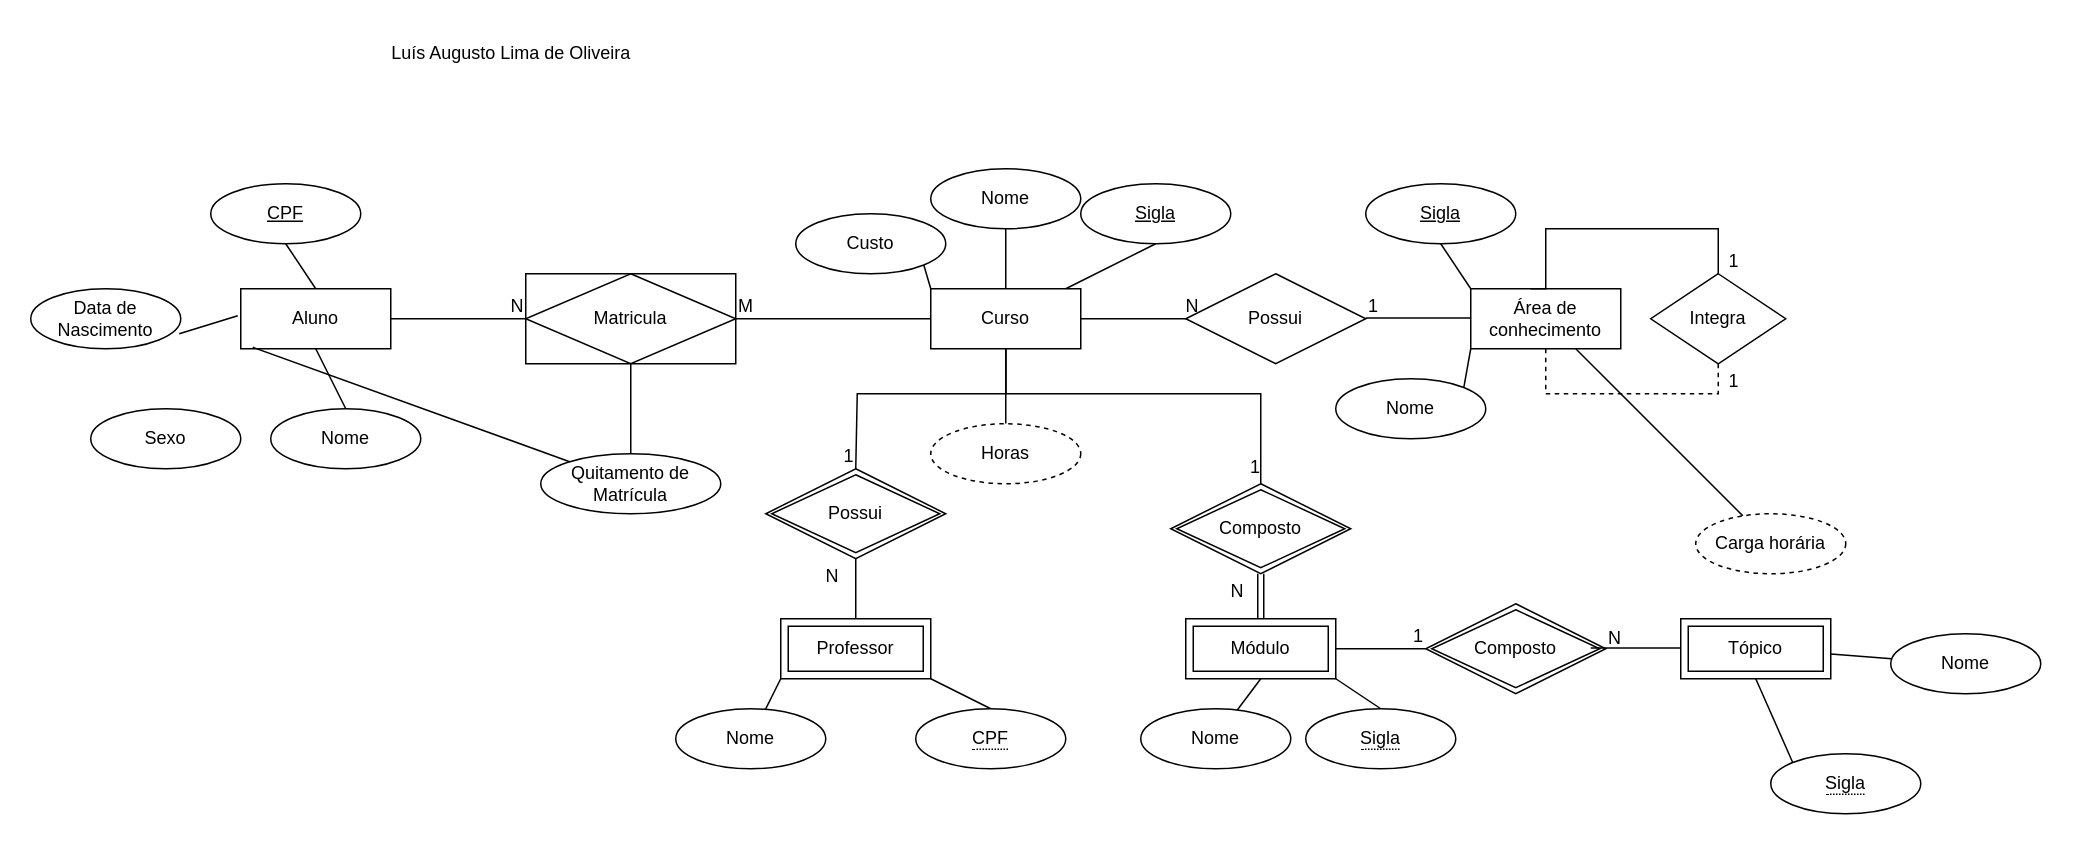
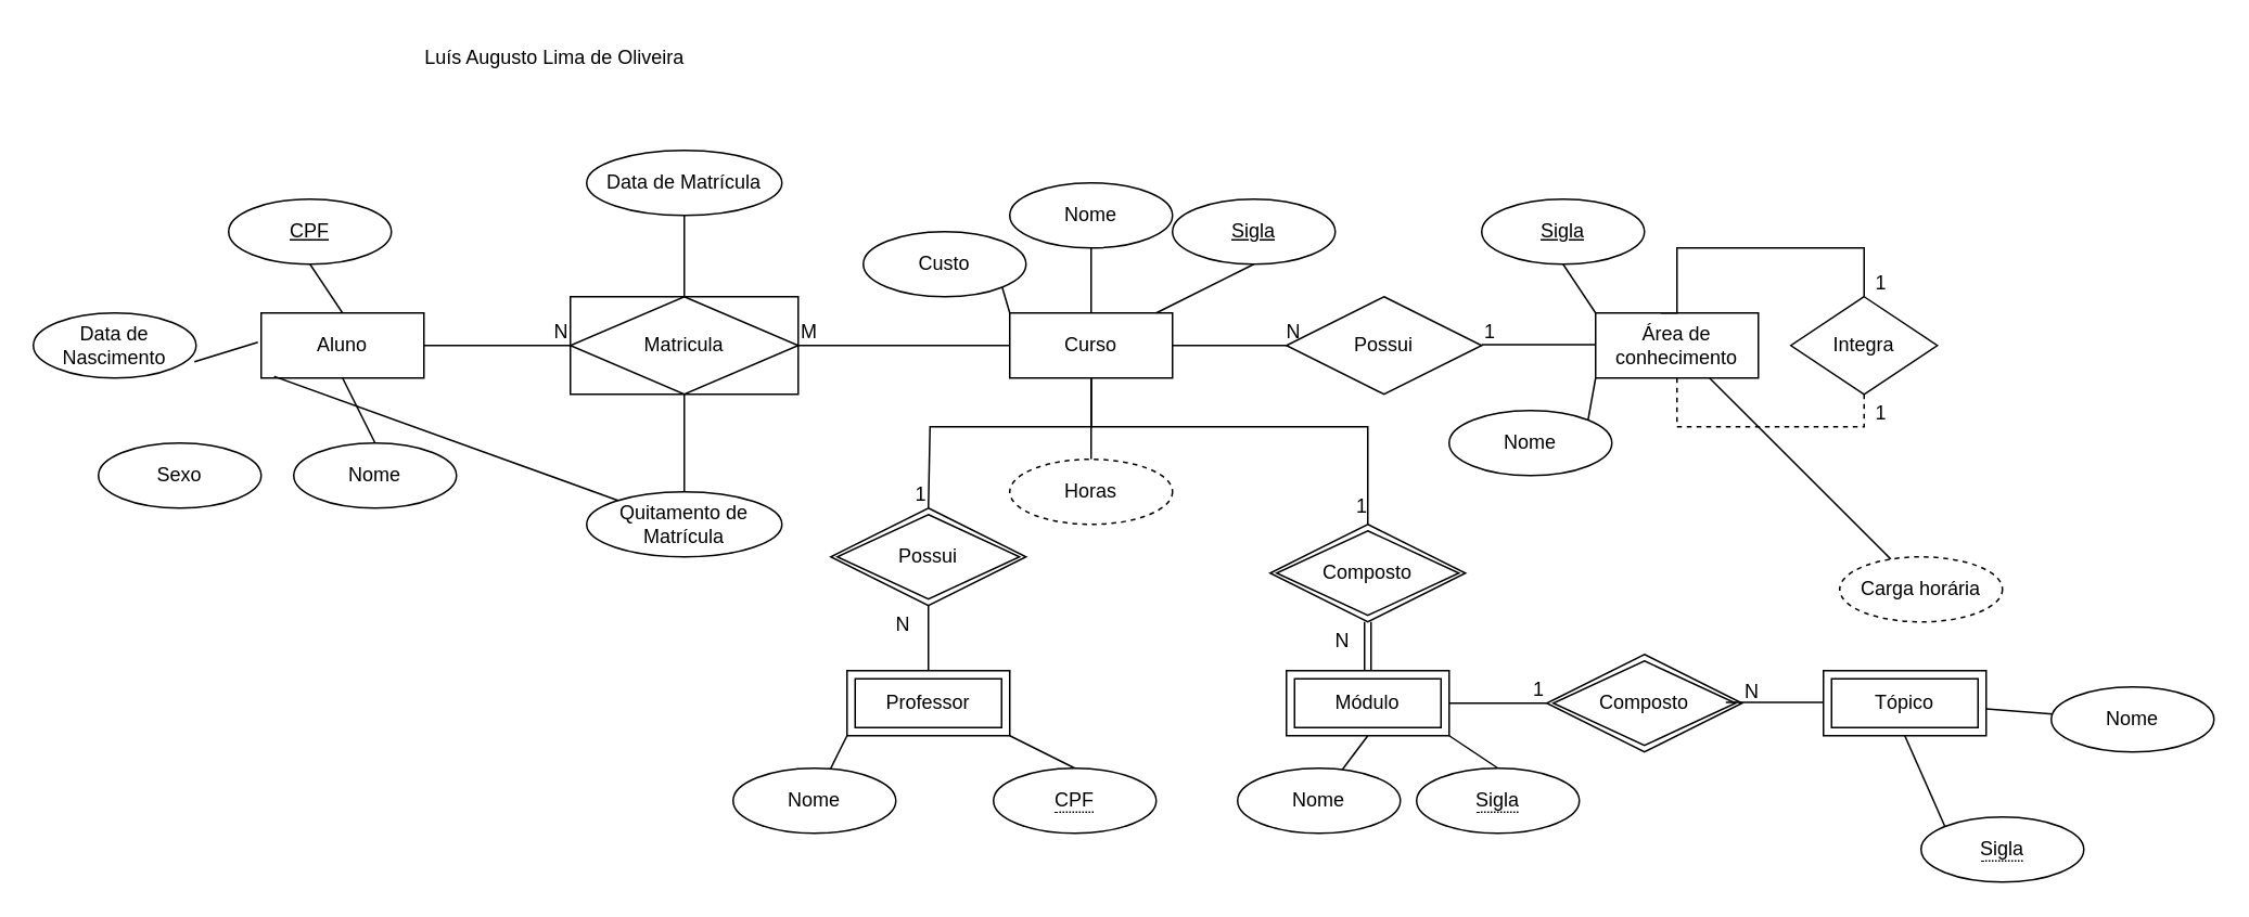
  <mxCell id="0" />
  <mxCell id="1" parent="0" />
  <mxCell id="2" value="Aluno" style="whiteSpace=wrap;html=1;align=center;" vertex="1" parent="1"><mxGeometry x="160" y="192" width="100" height="40" as="geometry" /></mxCell>
  <mxCell id="3" value="Curso" style="whiteSpace=wrap;html=1;align=center;" vertex="1" parent="1"><mxGeometry x="620" y="192" width="100" height="40" as="geometry" /></mxCell>
  <mxCell id="4" value="" style="endArrow=none;html=1;rounded=0;entryX=0;entryY=0.5;entryDx=0;entryDy=0;" edge="1" parent="1" source="2" target="46"><mxGeometry relative="1" as="geometry"><mxPoint x="170" y="147" as="sourcePoint" /><mxPoint x="320" y="207" as="targetPoint" /></mxGeometry></mxCell>
  <mxCell id="5" value="N" style="resizable=0;html=1;whiteSpace=wrap;align=right;verticalAlign=bottom;" connectable="0" vertex="1" parent="4"><mxGeometry x="1" relative="1" as="geometry" /></mxCell>
  <mxCell id="6" value="" style="endArrow=none;html=1;rounded=0;entryX=0;entryY=0.5;entryDx=0;entryDy=0;exitX=1;exitY=0.5;exitDx=0;exitDy=0;" edge="1" parent="1" source="46" target="3"><mxGeometry relative="1" as="geometry"><mxPoint x="520" y="212" as="sourcePoint" /><mxPoint x="460" y="222" as="targetPoint" /></mxGeometry></mxCell>
  <mxCell id="7" value="M" style="resizable=0;html=1;whiteSpace=wrap;align=left;verticalAlign=bottom;" connectable="0" vertex="1" parent="6"><mxGeometry x="-1" relative="1" as="geometry" /></mxCell>
  <mxCell id="8" value="Área de conhecimento" style="whiteSpace=wrap;html=1;align=center;" vertex="1" parent="1"><mxGeometry x="980" y="192" width="100" height="40" as="geometry" /></mxCell>
  <mxCell id="9" value="" style="endArrow=none;html=1;rounded=0;exitX=1;exitY=0.5;exitDx=0;exitDy=0;" edge="1" parent="1" source="3"><mxGeometry relative="1" as="geometry"><mxPoint x="740" y="211.5" as="sourcePoint" /><mxPoint x="800" y="212" as="targetPoint" /></mxGeometry></mxCell>
  <mxCell id="10" value="N" style="resizable=0;html=1;whiteSpace=wrap;align=right;verticalAlign=bottom;" connectable="0" vertex="1" parent="9"><mxGeometry x="1" relative="1" as="geometry" /></mxCell>
  <mxCell id="11" value="Possui" style="shape=rhombus;perimeter=rhombusPerimeter;whiteSpace=wrap;html=1;align=center;" vertex="1" parent="1"><mxGeometry x="790" y="182" width="120" height="60" as="geometry" /></mxCell>
  <mxCell id="12" value="" style="endArrow=none;html=1;rounded=0;exitX=1;exitY=0.5;exitDx=0;exitDy=0;" edge="1" parent="1"><mxGeometry relative="1" as="geometry"><mxPoint x="910" y="211.5" as="sourcePoint" /><mxPoint x="980" y="211.5" as="targetPoint" /></mxGeometry></mxCell>
  <mxCell id="13" value="&lt;div&gt;1&lt;/div&gt;" style="resizable=0;html=1;whiteSpace=wrap;align=left;verticalAlign=bottom;" connectable="0" vertex="1" parent="12"><mxGeometry x="-1" relative="1" as="geometry" /></mxCell>
  <mxCell id="14" value="Integra" style="shape=rhombus;perimeter=rhombusPerimeter;whiteSpace=wrap;html=1;align=center;" vertex="1" parent="1"><mxGeometry x="1100" y="182" width="90" height="60" as="geometry" /></mxCell>
  <mxCell id="15" value="" style="endArrow=none;html=1;rounded=0;exitX=0.5;exitY=1;exitDx=0;exitDy=0;edgeStyle=orthogonalEdgeStyle;entryX=0.5;entryY=1;entryDx=0;entryDy=0;dashed=1;" edge="1" parent="1" source="8" target="14"><mxGeometry relative="1" as="geometry"><mxPoint x="1080" y="262" as="sourcePoint" /><mxPoint x="1150" y="262" as="targetPoint" /><Array as="points"><mxPoint x="1030" y="262" /><mxPoint x="1145" y="262" /></Array></mxGeometry></mxCell>
  <mxCell id="16" value="1" style="resizable=0;html=1;whiteSpace=wrap;align=right;verticalAlign=bottom;" connectable="0" vertex="1" parent="15"><mxGeometry x="1" relative="1" as="geometry"><mxPoint x="15" y="20" as="offset" /></mxGeometry></mxCell>
  <mxCell id="17" value="" style="endArrow=none;html=1;rounded=0;edgeStyle=orthogonalEdgeStyle;" edge="1" parent="1" target="14"><mxGeometry relative="1" as="geometry"><mxPoint x="1020" y="192" as="sourcePoint" /><mxPoint x="1145" y="182" as="targetPoint" /><Array as="points"><mxPoint x="1030" y="192" /><mxPoint x="1030" y="152" /><mxPoint x="1145" y="152" /></Array></mxGeometry></mxCell>
  <mxCell id="18" value="1" style="resizable=0;html=1;whiteSpace=wrap;align=right;verticalAlign=bottom;" connectable="0" vertex="1" parent="17"><mxGeometry x="1" relative="1" as="geometry"><mxPoint x="15" as="offset" /></mxGeometry></mxCell>
  <mxCell id="19" style="rounded=0;orthogonalLoop=1;jettySize=auto;html=1;exitX=0.5;exitY=1;exitDx=0;exitDy=0;entryX=0;entryY=0;entryDx=0;entryDy=0;endArrow=none;endFill=0;" edge="1" parent="1" source="20" target="8"><mxGeometry relative="1" as="geometry" /></mxCell>
  <mxCell id="20" value="Sigla" style="ellipse;whiteSpace=wrap;html=1;align=center;fontStyle=4;" vertex="1" parent="1"><mxGeometry x="910" y="122" width="100" height="40" as="geometry" /></mxCell>
  <mxCell id="21" style="rounded=0;orthogonalLoop=1;jettySize=auto;html=1;exitX=1;exitY=0;exitDx=0;exitDy=0;entryX=0;entryY=1;entryDx=0;entryDy=0;endArrow=none;endFill=0;" edge="1" parent="1" source="22" target="8"><mxGeometry relative="1" as="geometry" /></mxCell>
  <mxCell id="22" value="Nome" style="ellipse;whiteSpace=wrap;html=1;align=center;" vertex="1" parent="1"><mxGeometry x="890" y="252" width="100" height="40" as="geometry" /></mxCell>
  <mxCell id="23" style="rounded=0;orthogonalLoop=1;jettySize=auto;html=1;exitX=0.5;exitY=1;exitDx=0;exitDy=0;endArrow=none;endFill=0;" edge="1" parent="1" source="24" target="3"><mxGeometry relative="1" as="geometry" /></mxCell>
  <mxCell id="24" value="Sigla" style="ellipse;whiteSpace=wrap;html=1;align=center;fontStyle=4;" vertex="1" parent="1"><mxGeometry x="720" y="122" width="100" height="40" as="geometry" /></mxCell>
  <mxCell id="25" style="rounded=0;orthogonalLoop=1;jettySize=auto;html=1;exitX=0.5;exitY=1;exitDx=0;exitDy=0;entryX=0.5;entryY=0;entryDx=0;entryDy=0;endArrow=none;endFill=0;" edge="1" parent="1" source="26" target="3"><mxGeometry relative="1" as="geometry" /></mxCell>
  <mxCell id="26" value="Nome" style="ellipse;whiteSpace=wrap;html=1;align=center;" vertex="1" parent="1"><mxGeometry x="620" y="112" width="100" height="40" as="geometry" /></mxCell>
  <mxCell id="27" style="rounded=0;orthogonalLoop=1;jettySize=auto;html=1;exitX=1;exitY=1;exitDx=0;exitDy=0;entryX=0;entryY=0;entryDx=0;entryDy=0;endArrow=none;endFill=0;" edge="1" parent="1" source="28" target="3"><mxGeometry relative="1" as="geometry" /></mxCell>
  <mxCell id="28" value="Custo" style="ellipse;whiteSpace=wrap;html=1;align=center;" vertex="1" parent="1"><mxGeometry x="530" y="142" width="100" height="40" as="geometry" /></mxCell>
  <mxCell id="29" value="" style="endArrow=none;html=1;rounded=0;exitX=0.5;exitY=1;exitDx=0;exitDy=0;entryX=0.5;entryY=0;entryDx=0;entryDy=0;edgeStyle=orthogonalEdgeStyle;" edge="1" parent="1" source="3"><mxGeometry relative="1" as="geometry"><mxPoint x="740" y="222" as="sourcePoint" /><mxPoint x="570" y="312" as="targetPoint" /><Array as="points"><mxPoint x="670" y="262" /><mxPoint x="571" y="262" /></Array></mxGeometry></mxCell>
  <mxCell id="30" value="1" style="resizable=0;html=1;whiteSpace=wrap;align=right;verticalAlign=bottom;" connectable="0" vertex="1" parent="29"><mxGeometry x="1" relative="1" as="geometry" /></mxCell>
  <mxCell id="31" value="Professor" style="shape=ext;margin=3;double=1;whiteSpace=wrap;html=1;align=center;" vertex="1" parent="1"><mxGeometry x="520" y="412" width="100" height="40" as="geometry" /></mxCell>
  <mxCell id="32" value="" style="endArrow=none;html=1;rounded=0;exitX=0.5;exitY=0;exitDx=0;exitDy=0;entryX=0.5;entryY=1;entryDx=0;entryDy=0;" edge="1" parent="1" source="31"><mxGeometry relative="1" as="geometry"><mxPoint x="580" y="232" as="sourcePoint" /><mxPoint x="570" y="372" as="targetPoint" /></mxGeometry></mxCell>
  <mxCell id="33" value="N" style="resizable=0;html=1;whiteSpace=wrap;align=right;verticalAlign=bottom;" connectable="0" vertex="1" parent="32"><mxGeometry x="1" relative="1" as="geometry"><mxPoint x="-10" y="20" as="offset" /></mxGeometry></mxCell>
  <mxCell id="34" style="rounded=0;orthogonalLoop=1;jettySize=auto;html=1;entryX=1;entryY=1;entryDx=0;entryDy=0;endArrow=none;endFill=0;exitX=0.5;exitY=0;exitDx=0;exitDy=0;" edge="1" parent="1" source="35" target="31"><mxGeometry relative="1" as="geometry"><mxPoint x="640" y="492" as="sourcePoint" /></mxGeometry></mxCell>
  <mxCell id="35" value="&lt;span style=&quot;border-bottom: 1px dotted&quot;&gt;CPF&lt;/span&gt;" style="ellipse;whiteSpace=wrap;html=1;align=center;" vertex="1" parent="1"><mxGeometry x="610" y="472" width="100" height="40" as="geometry" /></mxCell>
  <mxCell id="36" value="Nome" style="ellipse;whiteSpace=wrap;html=1;align=center;" vertex="1" parent="1"><mxGeometry x="450" y="472" width="100" height="40" as="geometry" /></mxCell>
  <mxCell id="37" style="rounded=0;orthogonalLoop=1;jettySize=auto;html=1;entryX=0;entryY=1;entryDx=0;entryDy=0;endArrow=none;endFill=0;" edge="1" parent="1" source="36" target="31"><mxGeometry relative="1" as="geometry"><mxPoint x="670" y="482" as="sourcePoint" /><mxPoint x="630" y="462" as="targetPoint" /></mxGeometry></mxCell>
  <mxCell id="38" value="CPF" style="ellipse;whiteSpace=wrap;html=1;align=center;fontStyle=4;" vertex="1" parent="1"><mxGeometry x="140" y="122" width="100" height="40" as="geometry" /></mxCell>
  <mxCell id="39" style="rounded=0;orthogonalLoop=1;jettySize=auto;html=1;exitX=0.5;exitY=1;exitDx=0;exitDy=0;entryX=0.5;entryY=0;entryDx=0;entryDy=0;endArrow=none;endFill=0;" edge="1" parent="1" source="38" target="2"><mxGeometry relative="1" as="geometry"><mxPoint x="545" y="186" as="sourcePoint" /><mxPoint x="560" y="202" as="targetPoint" /></mxGeometry></mxCell>
  <mxCell id="40" value="Nome" style="ellipse;whiteSpace=wrap;html=1;align=center;" vertex="1" parent="1"><mxGeometry x="180" y="272" width="100" height="40" as="geometry" /></mxCell>
  <mxCell id="41" style="rounded=0;orthogonalLoop=1;jettySize=auto;html=1;exitX=0.5;exitY=1;exitDx=0;exitDy=0;entryX=0.5;entryY=0;entryDx=0;entryDy=0;endArrow=none;endFill=0;" edge="1" parent="1" source="2" target="40"><mxGeometry relative="1" as="geometry"><mxPoint x="200" y="172" as="sourcePoint" /><mxPoint x="220" y="202" as="targetPoint" /></mxGeometry></mxCell>
  <mxCell id="42" value="Sexo" style="ellipse;whiteSpace=wrap;html=1;align=center;" vertex="1" parent="1"><mxGeometry x="60" y="272" width="100" height="40" as="geometry" /></mxCell>
  <mxCell id="43" style="rounded=0;orthogonalLoop=1;jettySize=auto;html=1;exitX=0.08;exitY=0.975;exitDx=0;exitDy=0;endArrow=none;endFill=0;exitPerimeter=0;" edge="1" parent="1" source="2" target="50"><mxGeometry relative="1" as="geometry"><mxPoint x="220" y="242" as="sourcePoint" /><mxPoint x="240" y="282" as="targetPoint" /></mxGeometry></mxCell>
  <mxCell id="44" value="Data de Nascimento" style="ellipse;whiteSpace=wrap;html=1;align=center;" vertex="1" parent="1"><mxGeometry x="20" y="192" width="100" height="40" as="geometry" /></mxCell>
  <mxCell id="45" style="rounded=0;orthogonalLoop=1;jettySize=auto;html=1;entryX=0.99;entryY=0.75;entryDx=0;entryDy=0;endArrow=none;endFill=0;entryPerimeter=0;" edge="1" parent="1" target="44"><mxGeometry relative="1" as="geometry"><mxPoint x="158" y="210" as="sourcePoint" /><mxPoint x="120" y="252" as="targetPoint" /></mxGeometry></mxCell>
  <mxCell id="46" value="Matricula" style="shape=associativeEntity;whiteSpace=wrap;html=1;align=center;" vertex="1" parent="1"><mxGeometry x="350" y="182" width="140" height="60" as="geometry" /></mxCell>
+ <mxCell id="47" value="" style="edgeStyle=orthogonalEdgeStyle;rounded=0;orthogonalLoop=1;jettySize=auto;html=1;endArrow=none;endFill=0;" edge="1" parent="1" source="48" target="46"><mxGeometry relative="1" as="geometry" /></mxCell>
+ <mxCell id="48" value="Data de Matrícula" style="ellipse;whiteSpace=wrap;html=1;align=center;" vertex="1" parent="1"><mxGeometry x="360" y="92" width="120" height="40" as="geometry" /></mxCell>
  <mxCell id="49" value="" style="edgeStyle=orthogonalEdgeStyle;rounded=0;orthogonalLoop=1;jettySize=auto;html=1;endArrow=none;endFill=0;" edge="1" parent="1" source="50" target="46"><mxGeometry relative="1" as="geometry" /></mxCell>
  <mxCell id="50" value="Quitamento de Matrícula" style="ellipse;whiteSpace=wrap;html=1;align=center;" vertex="1" parent="1"><mxGeometry x="360" y="302" width="120" height="40" as="geometry" /></mxCell>
  <mxCell id="51" value="Possui" style="shape=rhombus;double=1;perimeter=rhombusPerimeter;whiteSpace=wrap;html=1;align=center;" vertex="1" parent="1"><mxGeometry x="510" y="312" width="120" height="60" as="geometry" /></mxCell>
  <mxCell id="52" value="1" style="resizable=0;html=1;whiteSpace=wrap;align=right;verticalAlign=bottom;" connectable="0" vertex="1" parent="1"><mxGeometry x="840.012" y="321.991" as="geometry"><mxPoint x="1" y="-3" as="offset" /></mxGeometry></mxCell>
  <mxCell id="53" value="Módulo" style="shape=ext;margin=3;double=1;whiteSpace=wrap;html=1;align=center;" vertex="1" parent="1"><mxGeometry x="790.01" y="412" width="100" height="40" as="geometry" /></mxCell>
  <mxCell id="54" value="" style="endArrow=none;html=1;rounded=0;exitX=0.5;exitY=0;exitDx=0;exitDy=0;entryX=0.5;entryY=1;entryDx=0;entryDy=0;shape=link;" edge="1" parent="1" source="53"><mxGeometry relative="1" as="geometry"><mxPoint x="850" y="242" as="sourcePoint" /><mxPoint x="840" y="382" as="targetPoint" /></mxGeometry></mxCell>
  <mxCell id="55" value="N" style="resizable=0;html=1;whiteSpace=wrap;align=right;verticalAlign=bottom;" connectable="0" vertex="1" parent="54"><mxGeometry x="1" relative="1" as="geometry"><mxPoint x="-10" y="20" as="offset" /></mxGeometry></mxCell>
  <mxCell id="56" style="rounded=0;orthogonalLoop=1;jettySize=auto;html=1;entryX=1;entryY=1;entryDx=0;entryDy=0;endArrow=none;endFill=0;exitX=0.5;exitY=0;exitDx=0;exitDy=0;" edge="1" parent="1" source="57" target="53"><mxGeometry relative="1" as="geometry"><mxPoint x="967" y="502" as="sourcePoint" /></mxGeometry></mxCell>
  <mxCell id="57" value="&lt;span style=&quot;border-bottom: 1px dotted&quot;&gt;Sigla&lt;/span&gt;" style="ellipse;whiteSpace=wrap;html=1;align=center;" vertex="1" parent="1"><mxGeometry x="870" y="472" width="100" height="40" as="geometry" /></mxCell>
  <mxCell id="58" value="Nome" style="ellipse;whiteSpace=wrap;html=1;align=center;" vertex="1" parent="1"><mxGeometry x="760" y="472" width="100" height="40" as="geometry" /></mxCell>
  <mxCell id="59" style="rounded=0;orthogonalLoop=1;jettySize=auto;html=1;entryX=0.5;entryY=1;entryDx=0;entryDy=0;endArrow=none;endFill=0;" edge="1" parent="1" source="58" target="53"><mxGeometry relative="1" as="geometry"><mxPoint x="997" y="492" as="sourcePoint" /><mxPoint x="957" y="472" as="targetPoint" /></mxGeometry></mxCell>
  <mxCell id="60" value="Composto" style="shape=rhombus;double=1;perimeter=rhombusPerimeter;whiteSpace=wrap;html=1;align=center;" vertex="1" parent="1"><mxGeometry x="780" y="322" width="120" height="60" as="geometry" /></mxCell>
  <mxCell id="61" value="" style="endArrow=none;html=1;rounded=0;entryX=0.5;entryY=0;entryDx=0;entryDy=0;edgeStyle=orthogonalEdgeStyle;" edge="1" parent="1" target="60"><mxGeometry relative="1" as="geometry"><mxPoint x="670" y="232" as="sourcePoint" /><mxPoint x="580" y="322" as="targetPoint" /><Array as="points"><mxPoint x="670" y="262" /><mxPoint x="840" y="262" /></Array></mxGeometry></mxCell>
  <mxCell id="62" value="Composto" style="shape=rhombus;double=1;perimeter=rhombusPerimeter;whiteSpace=wrap;html=1;align=center;" vertex="1" parent="1"><mxGeometry x="950" y="402" width="120" height="60" as="geometry" /></mxCell>
  <mxCell id="63" value="Tópico" style="shape=ext;margin=3;double=1;whiteSpace=wrap;html=1;align=center;" vertex="1" parent="1"><mxGeometry x="1120" y="412" width="100" height="40" as="geometry" /></mxCell>
  <mxCell id="64" value="" style="endArrow=none;html=1;rounded=0;exitX=1;exitY=0.5;exitDx=0;exitDy=0;entryX=0;entryY=0.5;entryDx=0;entryDy=0;" edge="1" parent="1" source="53" target="62"><mxGeometry relative="1" as="geometry"><mxPoint x="900" y="422" as="sourcePoint" /><mxPoint x="970" y="422" as="targetPoint" /></mxGeometry></mxCell>
  <mxCell id="65" value="&lt;div&gt;1&lt;/div&gt;" style="resizable=0;html=1;whiteSpace=wrap;align=left;verticalAlign=bottom;" connectable="0" vertex="1" parent="64"><mxGeometry x="-1" relative="1" as="geometry"><mxPoint x="50" as="offset" /></mxGeometry></mxCell>
  <mxCell id="66" value="" style="endArrow=none;html=1;rounded=0;exitX=1;exitY=0.5;exitDx=0;exitDy=0;entryX=0;entryY=0.5;entryDx=0;entryDy=0;" edge="1" parent="1"><mxGeometry relative="1" as="geometry"><mxPoint x="1060" y="431.5" as="sourcePoint" /><mxPoint x="1120" y="431.5" as="targetPoint" /></mxGeometry></mxCell>
  <mxCell id="67" value="&lt;div&gt;N&lt;/div&gt;" style="resizable=0;html=1;whiteSpace=wrap;align=left;verticalAlign=bottom;" connectable="0" vertex="1" parent="66"><mxGeometry x="-1" relative="1" as="geometry"><mxPoint x="10" y="1" as="offset" /></mxGeometry></mxCell>
  <mxCell id="68" style="rounded=0;orthogonalLoop=1;jettySize=auto;html=1;exitX=0;exitY=0;exitDx=0;exitDy=0;entryX=0.5;entryY=1;entryDx=0;entryDy=0;endArrow=none;endFill=0;" edge="1" parent="1" source="69" target="63"><mxGeometry relative="1" as="geometry" /></mxCell>
  <mxCell id="69" value="&lt;span style=&quot;border-bottom: 1px dotted&quot;&gt;Sigla&lt;/span&gt;" style="ellipse;whiteSpace=wrap;html=1;align=center;" vertex="1" parent="1"><mxGeometry x="1180" y="502" width="100" height="40" as="geometry" /></mxCell>
  <mxCell id="70" value="" style="rounded=0;orthogonalLoop=1;jettySize=auto;html=1;endArrow=none;endFill=0;" edge="1" parent="1" source="71" target="63"><mxGeometry relative="1" as="geometry" /></mxCell>
  <mxCell id="71" value="Nome" style="ellipse;whiteSpace=wrap;html=1;align=center;" vertex="1" parent="1"><mxGeometry x="1260" y="422" width="100" height="40" as="geometry" /></mxCell>
  <mxCell id="72" value="" style="rounded=0;orthogonalLoop=1;jettySize=auto;html=1;endArrow=none;endFill=0;" edge="1" parent="1" source="73" target="8"><mxGeometry relative="1" as="geometry" /></mxCell>
  <mxCell id="73" value="Carga horária" style="ellipse;whiteSpace=wrap;html=1;align=center;dashed=1;" vertex="1" parent="1"><mxGeometry x="1130" y="342" width="100" height="40" as="geometry" /></mxCell>
  <mxCell id="74" value="" style="edgeStyle=orthogonalEdgeStyle;rounded=0;orthogonalLoop=1;jettySize=auto;html=1;endArrow=none;endFill=0;" edge="1" parent="1" source="75" target="3"><mxGeometry relative="1" as="geometry" /></mxCell>
  <mxCell id="75" value="Horas" style="ellipse;whiteSpace=wrap;html=1;align=center;dashed=1;" vertex="1" parent="1"><mxGeometry x="620" y="282" width="100" height="40" as="geometry" /></mxCell>
  <mxCell id="76" value="Luís Augusto Lima de Oliveira" style="text;html=1;align=center;verticalAlign=middle;resizable=0;points=[];autosize=1;strokeColor=none;fillColor=none;" vertex="1" parent="1"><mxGeometry x="245" y="20" width="190" height="30" as="geometry" /></mxCell>
